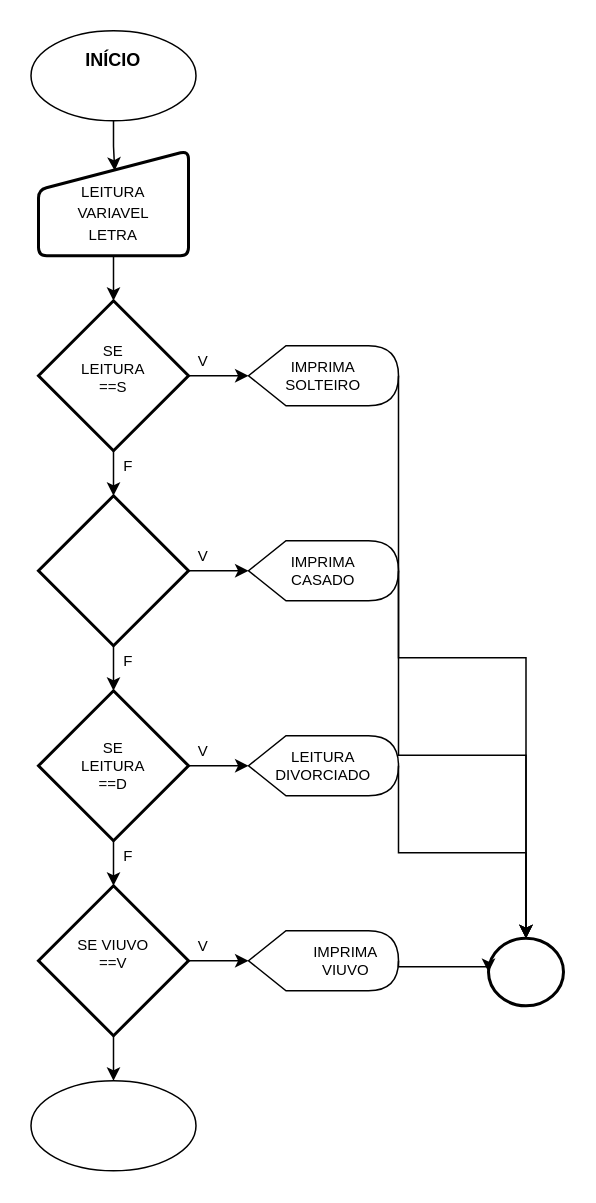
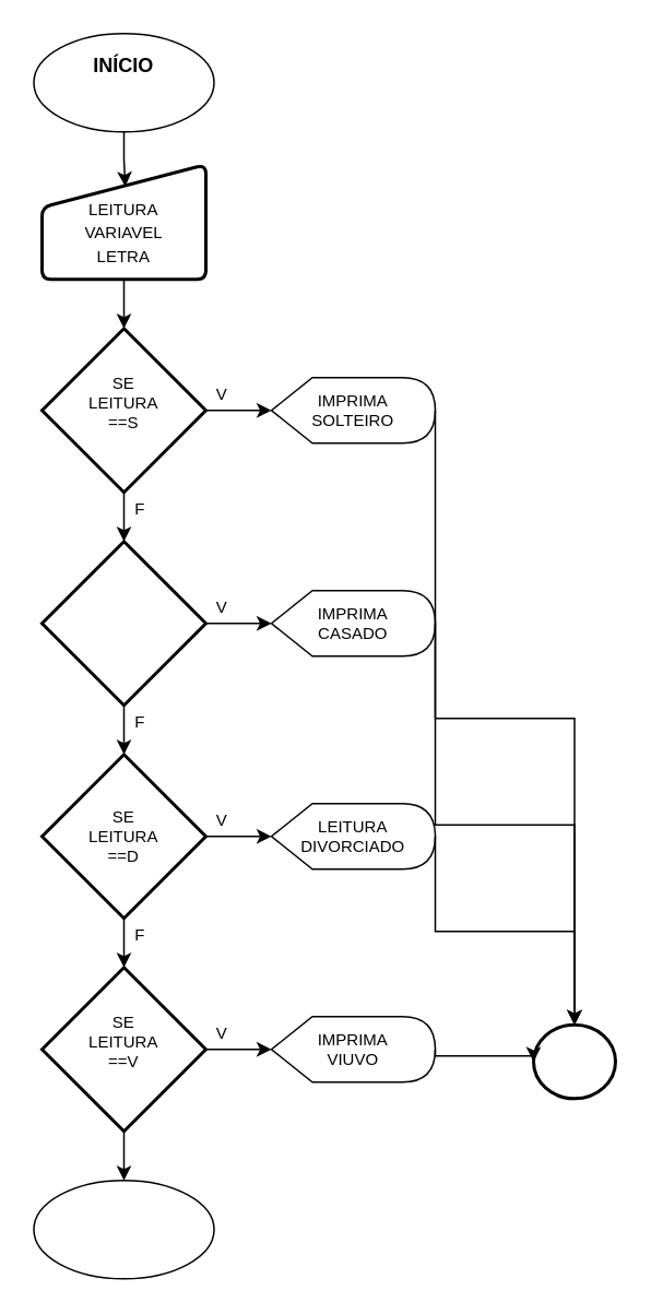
  <mxCell id="0" />
  <mxCell id="1" parent="0" />
  <mxCell id="2" value="" style="ellipse;whiteSpace=wrap;html=1;" vertex="1" parent="1"><mxGeometry x="20" y="20" width="110" height="60" as="geometry" /></mxCell>
  <mxCell id="3" value="&lt;font style=&quot;vertical-align: inherit;&quot;&gt;&lt;font style=&quot;vertical-align: inherit;&quot;&gt;&lt;font style=&quot;vertical-align: inherit;&quot;&gt;&lt;font style=&quot;vertical-align: inherit;&quot;&gt;&lt;b&gt;INÍCIO&lt;/b&gt;&lt;/font&gt;&lt;/font&gt;&lt;/font&gt;&lt;/font&gt;" style="text;html=1;align=center;verticalAlign=middle;whiteSpace=wrap;rounded=0;" vertex="1" parent="1"><mxGeometry x="45" y="25" width="60" height="30" as="geometry" /></mxCell>
  <mxCell id="4" value="" style="html=1;strokeWidth=2;shape=manualInput;whiteSpace=wrap;rounded=1;size=26;arcSize=11;" vertex="1" parent="1"><mxGeometry x="25" y="100" width="100" height="70" as="geometry" /></mxCell>
  <mxCell id="5" value="" style="ellipse;whiteSpace=wrap;html=1;" vertex="1" parent="1"><mxGeometry x="20" y="720" width="110" height="60" as="geometry" /></mxCell>
  <mxCell id="6" value="" style="strokeWidth=2;html=1;shape=mxgraph.flowchart.start_2;whiteSpace=wrap;" vertex="1" parent="1"><mxGeometry x="325" y="625" width="50" height="45" as="geometry" /></mxCell>
  <mxCell id="7" style="edgeStyle=elbowEdgeStyle;rounded=0;orthogonalLoop=1;jettySize=auto;elbow=vertical;html=1;exitX=0.5;exitY=1;exitDx=0;exitDy=0;entryX=0.508;entryY=0.19;entryDx=0;entryDy=0;entryPerimeter=0;" edge="1" parent="1" source="2" target="4"><mxGeometry relative="1" as="geometry" /></mxCell>
  <mxCell id="8" value="&lt;font style=&quot;font-size: 10px;&quot;&gt;LEITURA VARIAVEL LETRA&lt;/font&gt;" style="text;html=1;align=center;verticalAlign=middle;whiteSpace=wrap;rounded=0;" vertex="1" parent="1"><mxGeometry x="65" y="140" width="20" as="geometry" /></mxCell>
  <mxCell id="9" style="edgeStyle=elbowEdgeStyle;rounded=0;orthogonalLoop=1;jettySize=auto;elbow=vertical;html=1;exitX=1;exitY=0.5;exitDx=0;exitDy=0;exitPerimeter=0;entryX=0;entryY=0.5;entryDx=0;entryDy=0;entryPerimeter=0;" edge="1" parent="1" source="10" target="15"><mxGeometry relative="1" as="geometry"><mxPoint x="165" y="249.87" as="targetPoint" /></mxGeometry></mxCell>
  <mxCell id="10" value="" style="strokeWidth=2;html=1;shape=mxgraph.flowchart.decision;whiteSpace=wrap;" vertex="1" parent="1"><mxGeometry x="25" y="200" width="100" height="100" as="geometry" /></mxCell>
  <mxCell id="11" style="edgeStyle=elbowEdgeStyle;rounded=0;orthogonalLoop=1;jettySize=auto;elbow=vertical;html=1;exitX=0;exitY=0;exitDx=0;exitDy=0;" edge="1" parent="1" source="8" target="8"><mxGeometry relative="1" as="geometry" /></mxCell>
  <mxCell id="12" style="edgeStyle=elbowEdgeStyle;rounded=0;orthogonalLoop=1;jettySize=auto;elbow=vertical;html=1;exitX=0;exitY=0;exitDx=0;exitDy=0;" edge="1" parent="1" source="8" target="8"><mxGeometry relative="1" as="geometry" /></mxCell>
  <mxCell id="13" value="SE LEITURA ==S" style="text;html=1;align=center;verticalAlign=middle;whiteSpace=wrap;rounded=0;fontSize=10;" vertex="1" parent="1"><mxGeometry x="45" y="230" width="60" height="30" as="geometry" /></mxCell>
  <mxCell id="14" style="edgeStyle=elbowEdgeStyle;rounded=0;orthogonalLoop=1;jettySize=auto;elbow=vertical;html=1;exitX=0.5;exitY=1;exitDx=0;exitDy=0;entryX=0.5;entryY=0;entryDx=0;entryDy=0;entryPerimeter=0;" edge="1" parent="1" source="4" target="10"><mxGeometry relative="1" as="geometry" /></mxCell>
  <mxCell id="15" value="" style="shape=display;whiteSpace=wrap;html=1;" vertex="1" parent="1"><mxGeometry x="165" y="230" width="100" height="40" as="geometry" /></mxCell>
  <mxCell id="16" value="IMPRIMA SOLTEIRO" style="text;html=1;align=center;verticalAlign=middle;whiteSpace=wrap;rounded=0;fontSize=10;" vertex="1" parent="1"><mxGeometry x="185" y="235" width="60" height="30" as="geometry" /></mxCell>
  <mxCell id="17" value="" style="strokeWidth=2;html=1;shape=mxgraph.flowchart.decision;whiteSpace=wrap;" vertex="1" parent="1"><mxGeometry x="25" y="330" width="100" height="100" as="geometry" /></mxCell>
  <mxCell id="18" style="edgeStyle=elbowEdgeStyle;rounded=0;orthogonalLoop=1;jettySize=auto;elbow=vertical;html=1;exitX=0.5;exitY=1;exitDx=0;exitDy=0;exitPerimeter=0;entryX=0.5;entryY=0;entryDx=0;entryDy=0;entryPerimeter=0;" edge="1" parent="1" source="10" target="17"><mxGeometry relative="1" as="geometry" /></mxCell>
  <mxCell id="19" value="" style="shape=display;whiteSpace=wrap;html=1;" vertex="1" parent="1"><mxGeometry x="165" y="360" width="100" height="40" as="geometry" /></mxCell>
  <mxCell id="20" value="IMPRIMA CASADO" style="text;html=1;align=center;verticalAlign=middle;whiteSpace=wrap;rounded=0;fontSize=10;" vertex="1" parent="1"><mxGeometry x="185" y="365" width="60" height="30" as="geometry" /></mxCell>
  <mxCell id="21" style="edgeStyle=elbowEdgeStyle;rounded=0;orthogonalLoop=1;jettySize=auto;elbow=vertical;html=1;exitX=1;exitY=0.5;exitDx=0;exitDy=0;exitPerimeter=0;entryX=0;entryY=0.5;entryDx=0;entryDy=0;entryPerimeter=0;" edge="1" parent="1" source="17" target="19"><mxGeometry relative="1" as="geometry" /></mxCell>
  <mxCell id="22" style="edgeStyle=elbowEdgeStyle;rounded=0;orthogonalLoop=1;jettySize=auto;elbow=vertical;html=1;exitX=1;exitY=0.5;exitDx=0;exitDy=0;exitPerimeter=0;" edge="1" parent="1" source="24" target="32"><mxGeometry relative="1" as="geometry" /></mxCell>
  <mxCell id="23" style="edgeStyle=elbowEdgeStyle;rounded=0;orthogonalLoop=1;jettySize=auto;elbow=vertical;html=1;exitX=0.5;exitY=1;exitDx=0;exitDy=0;exitPerimeter=0;entryX=0.5;entryY=0;entryDx=0;entryDy=0;" edge="1" parent="1" source="24" target="5"><mxGeometry relative="1" as="geometry" /></mxCell>
  <mxCell id="24" value="" style="strokeWidth=2;html=1;shape=mxgraph.flowchart.decision;whiteSpace=wrap;" vertex="1" parent="1"><mxGeometry x="25" y="590" width="100" height="100" as="geometry" /></mxCell>
  <mxCell id="25" style="edgeStyle=elbowEdgeStyle;rounded=0;orthogonalLoop=1;jettySize=auto;elbow=vertical;html=1;exitX=1;exitY=0.5;exitDx=0;exitDy=0;exitPerimeter=0;" edge="1" parent="1" source="26" target="28"><mxGeometry relative="1" as="geometry" /></mxCell>
  <mxCell id="26" value="" style="strokeWidth=2;html=1;shape=mxgraph.flowchart.decision;whiteSpace=wrap;" vertex="1" parent="1"><mxGeometry x="25" y="460" width="100" height="100" as="geometry" /></mxCell>
  <mxCell id="27" style="edgeStyle=elbowEdgeStyle;rounded=0;orthogonalLoop=1;jettySize=auto;elbow=vertical;html=1;exitX=0.5;exitY=1;exitDx=0;exitDy=0;exitPerimeter=0;entryX=0.5;entryY=0;entryDx=0;entryDy=0;entryPerimeter=0;" edge="1" parent="1" source="17" target="26"><mxGeometry relative="1" as="geometry" /></mxCell>
  <mxCell id="28" value="" style="shape=display;whiteSpace=wrap;html=1;" vertex="1" parent="1"><mxGeometry x="165" y="490" width="100" height="40" as="geometry" /></mxCell>
  <mxCell id="29" value="LEITURA DIVORCIADO" style="text;html=1;align=center;verticalAlign=middle;whiteSpace=wrap;rounded=0;fontSize=10;" vertex="1" parent="1"><mxGeometry x="185" y="495" width="60" height="30" as="geometry" /></mxCell>
  <mxCell id="30" value="SE LEITURA ==D" style="text;html=1;align=center;verticalAlign=middle;whiteSpace=wrap;rounded=0;fontSize=10;" vertex="1" parent="1"><mxGeometry x="45" y="495" width="60" height="30" as="geometry" /></mxCell>
  <mxCell id="31" style="edgeStyle=elbowEdgeStyle;rounded=0;orthogonalLoop=1;jettySize=auto;elbow=vertical;html=1;exitX=0.5;exitY=1;exitDx=0;exitDy=0;exitPerimeter=0;entryX=0.5;entryY=0;entryDx=0;entryDy=0;entryPerimeter=0;" edge="1" parent="1" source="26" target="24"><mxGeometry relative="1" as="geometry" /></mxCell>
  <mxCell id="32" value="" style="shape=display;whiteSpace=wrap;html=1;" vertex="1" parent="1"><mxGeometry x="165" y="620" width="100" height="40" as="geometry" /></mxCell>
- <mxCell id="33" value="IMPRIMA VIUVO" style="text;html=1;align=center;verticalAlign=middle;whiteSpace=wrap;rounded=0;fontSize=10;" vertex="1" parent="1"><mxGeometry x="200" y="625" width="60" height="30" as="geometry" /></mxCell>
- <mxCell id="34" value="SE VIUVO ==V" style="text;html=1;align=center;verticalAlign=middle;whiteSpace=wrap;rounded=0;fontSize=10;" vertex="1" parent="1"><mxGeometry x="45" y="620" width="60" height="30" as="geometry" /></mxCell>
+ <mxCell id="33" value="IMPRIMA VIUVO" style="text;html=1;align=center;verticalAlign=middle;whiteSpace=wrap;rounded=0;fontSize=10;" vertex="1" parent="1"><mxGeometry x="185" y="625" width="60" height="30" as="geometry" /></mxCell>
+ <mxCell id="34" value="SE LEITURA ==V" style="text;html=1;align=center;verticalAlign=middle;whiteSpace=wrap;rounded=0;fontSize=10;" vertex="1" parent="1"><mxGeometry x="45" y="620" width="60" height="30" as="geometry" /></mxCell>
  <mxCell id="35" value="V" style="text;html=1;align=center;verticalAlign=middle;whiteSpace=wrap;rounded=0;fontSize=10;" vertex="1" parent="1"><mxGeometry x="105" y="230" width="60" height="20" as="geometry" /></mxCell>
  <mxCell id="36" value="V" style="text;html=1;align=center;verticalAlign=middle;whiteSpace=wrap;rounded=0;fontSize=10;" vertex="1" parent="1"><mxGeometry x="105" y="360" width="60" height="20" as="geometry" /></mxCell>
  <mxCell id="37" value="V" style="text;html=1;align=center;verticalAlign=middle;whiteSpace=wrap;rounded=0;fontSize=10;" vertex="1" parent="1"><mxGeometry x="105" y="490" width="60" height="20" as="geometry" /></mxCell>
  <mxCell id="38" value="V" style="text;html=1;align=center;verticalAlign=middle;whiteSpace=wrap;rounded=0;fontSize=10;" vertex="1" parent="1"><mxGeometry x="105" y="620" width="60" height="20" as="geometry" /></mxCell>
  <mxCell id="39" value="F&lt;span style=&quot;color: rgba(0, 0, 0, 0); font-family: monospace; font-size: 0px; text-align: start; text-wrap-mode: nowrap;&quot;&gt;%3CmxGraphModel%3E%3Croot%3E%3CmxCell%20id%3D%220%22%2F%3E%3CmxCell%20id%3D%221%22%20parent%3D%220%22%2F%3E%3CmxCell%20id%3D%222%22%20value%3D%22V%22%20style%3D%22text%3Bhtml%3D1%3Balign%3Dcenter%3BverticalAlign%3Dmiddle%3BwhiteSpace%3Dwrap%3Brounded%3D0%3BfontSize%3D10%3B%22%20vertex%3D%221%22%20parent%3D%221%22%3E%3CmxGeometry%20x%3D%22520%22%20y%3D%22-1140%22%20width%3D%2260%22%20height%3D%2220%22%20as%3D%22geometry%22%2F%3E%3C%2FmxCell%3E%3C%2Froot%3E%3C%2FmxGraphModel%3E&lt;/span&gt;" style="text;html=1;align=center;verticalAlign=middle;whiteSpace=wrap;rounded=0;fontSize=10;" vertex="1" parent="1"><mxGeometry x="55" y="300" width="60" height="20" as="geometry" /></mxCell>
  <mxCell id="40" value="F&lt;span style=&quot;color: rgba(0, 0, 0, 0); font-family: monospace; font-size: 0px; text-align: start; text-wrap-mode: nowrap;&quot;&gt;%3CmxGraphModel%3E%3Croot%3E%3CmxCell%20id%3D%220%22%2F%3E%3CmxCell%20id%3D%221%22%20parent%3D%220%22%2F%3E%3CmxCell%20id%3D%222%22%20value%3D%22V%22%20style%3D%22text%3Bhtml%3D1%3Balign%3Dcenter%3BverticalAlign%3Dmiddle%3BwhiteSpace%3Dwrap%3Brounded%3D0%3BfontSize%3D10%3B%22%20vertex%3D%221%22%20parent%3D%221%22%3E%3CmxGeometry%20x%3D%22520%22%20y%3D%22-1140%22%20width%3D%2260%22%20height%3D%2220%22%20as%3D%22geometry%22%2F%3E%3C%2FmxCell%3E%3C%2Froot%3E%3C%2FmxGraphModel%3E&lt;/span&gt;" style="text;html=1;align=center;verticalAlign=middle;whiteSpace=wrap;rounded=0;fontSize=10;" vertex="1" parent="1"><mxGeometry x="55" y="430" width="60" height="20" as="geometry" /></mxCell>
  <mxCell id="41" value="F&lt;span style=&quot;color: rgba(0, 0, 0, 0); font-family: monospace; font-size: 0px; text-align: start; text-wrap-mode: nowrap;&quot;&gt;%3CmxGraphModel%3E%3Croot%3E%3CmxCell%20id%3D%220%22%2F%3E%3CmxCell%20id%3D%221%22%20parent%3D%220%22%2F%3E%3CmxCell%20id%3D%222%22%20value%3D%22V%22%20style%3D%22text%3Bhtml%3D1%3Balign%3Dcenter%3BverticalAlign%3Dmiddle%3BwhiteSpace%3Dwrap%3Brounded%3D0%3BfontSize%3D10%3B%22%20vertex%3D%221%22%20parent%3D%221%22%3E%3CmxGeometry%20x%3D%22520%22%20y%3D%22-1140%22%20width%3D%2260%22%20height%3D%2220%22%20as%3D%22geometry%22%2F%3E%3C%2FmxCell%3E%3C%2Froot%3E%3C%2FmxGraphModel%3E&lt;/span&gt;" style="text;html=1;align=center;verticalAlign=middle;whiteSpace=wrap;rounded=0;fontSize=10;" vertex="1" parent="1"><mxGeometry x="55" y="560" width="60" height="20" as="geometry" /></mxCell>
  <mxCell id="42" style="edgeStyle=elbowEdgeStyle;rounded=0;orthogonalLoop=1;jettySize=auto;elbow=vertical;html=1;exitX=1;exitY=0.5;exitDx=0;exitDy=0;exitPerimeter=0;entryX=0;entryY=0.5;entryDx=0;entryDy=0;entryPerimeter=0;" edge="1" parent="1" source="32" target="6"><mxGeometry relative="1" as="geometry" /></mxCell>
  <mxCell id="43" style="edgeStyle=elbowEdgeStyle;rounded=0;orthogonalLoop=1;jettySize=auto;elbow=vertical;html=1;exitX=1;exitY=0.5;exitDx=0;exitDy=0;exitPerimeter=0;entryX=0.5;entryY=0;entryDx=0;entryDy=0;entryPerimeter=0;" edge="1" parent="1" source="28" target="6"><mxGeometry relative="1" as="geometry" /></mxCell>
  <mxCell id="44" style="edgeStyle=elbowEdgeStyle;rounded=0;orthogonalLoop=1;jettySize=auto;elbow=vertical;html=1;exitX=1;exitY=0.5;exitDx=0;exitDy=0;exitPerimeter=0;entryX=0.5;entryY=0;entryDx=0;entryDy=0;entryPerimeter=0;" edge="1" parent="1" source="19" target="6"><mxGeometry relative="1" as="geometry" /></mxCell>
  <mxCell id="45" style="edgeStyle=elbowEdgeStyle;rounded=0;orthogonalLoop=1;jettySize=auto;elbow=vertical;html=1;exitX=1;exitY=0.5;exitDx=0;exitDy=0;exitPerimeter=0;entryX=0.5;entryY=0;entryDx=0;entryDy=0;entryPerimeter=0;" edge="1" parent="1" source="15" target="6"><mxGeometry relative="1" as="geometry" /></mxCell>
